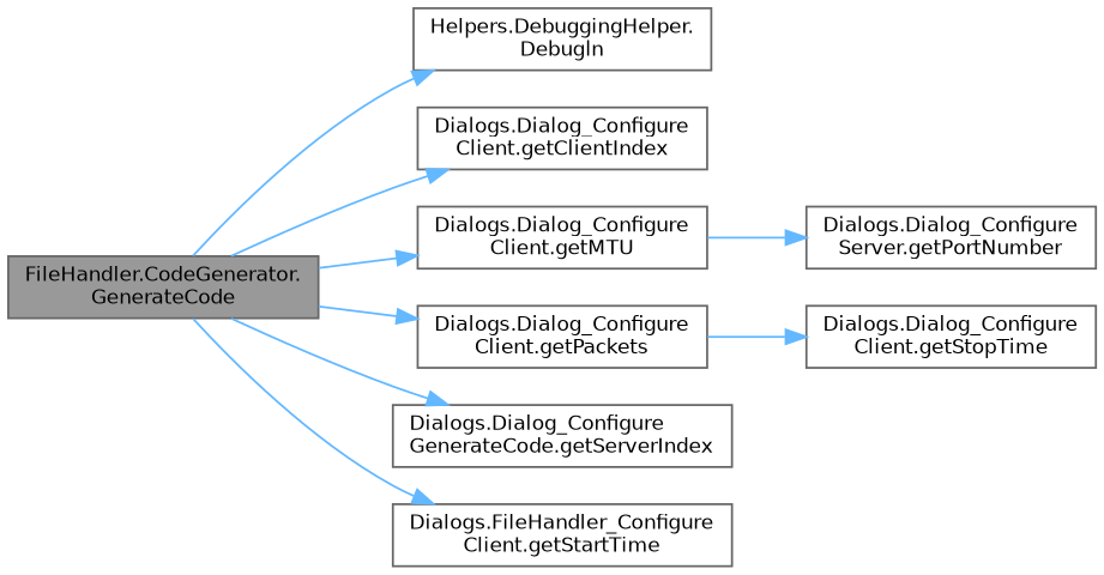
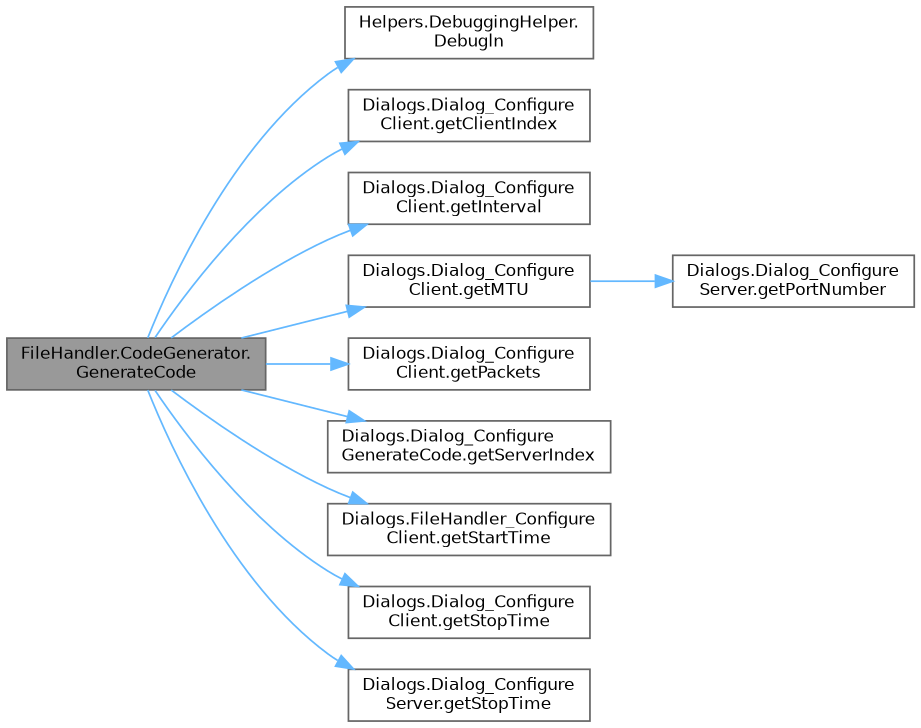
  digraph {
    rankdir=LR
    node [color=grey40 fillcolor=white fontname=Helvetica fontsize=10 shape=box style=filled]
    edge [color=steelblue1 fontname=Helvetica fontsize=10 labelfontname=Helvetica labelfontsize=10 style=solid]
    n1 [color=gray40 fillcolor=grey60 fontcolor=black height=0.2 label="FileHandler.CodeGenerator.\lGenerateCode" width=0.4]
    n2 [height=0.2 label="Helpers.DebuggingHelper.\lDebugln" width=0.4]
    n3 [height=0.2 label="Dialogs.Dialog_Configure\lClient.getClientIndex" width=0.4]
+   n4 [height=0.2 label="Dialogs.Dialog_Configure\lClient.getInterval" width=0.4]
    n5 [height=0.2 label="Dialogs.Dialog_Configure\lClient.getMTU" width=0.4]
    n6 [height=0.2 label="Dialogs.Dialog_Configure\lClient.getPackets" width=0.4]
    n7 [height=0.2 label="Dialogs.Dialog_Configure\lGenerateCode.getServerIndex" width=0.4]
    n8 [height=0.2 label="Dialogs.FileHandler_Configure\lClient.getStartTime" width=0.4]
    n9 [height=0.2 label="Dialogs.Dialog_Configure\lClient.getStopTime" width=0.4]
+   n10 [height=0.2 label="Dialogs.Dialog_Configure\lServer.getStopTime" width=0.4]
    n11 [height=0.2 label="Dialogs.Dialog_Configure\lServer.getPortNumber" width=0.4]
    n1 -> n2
    n1 -> n3
+   n1 -> n4
    n1 -> n5
    n1 -> n6
    n1 -> n7
    n1 -> n8
-   n6 -> n9
+   n1 -> n9
+   n1 -> n10
    n5 -> n11
  }
